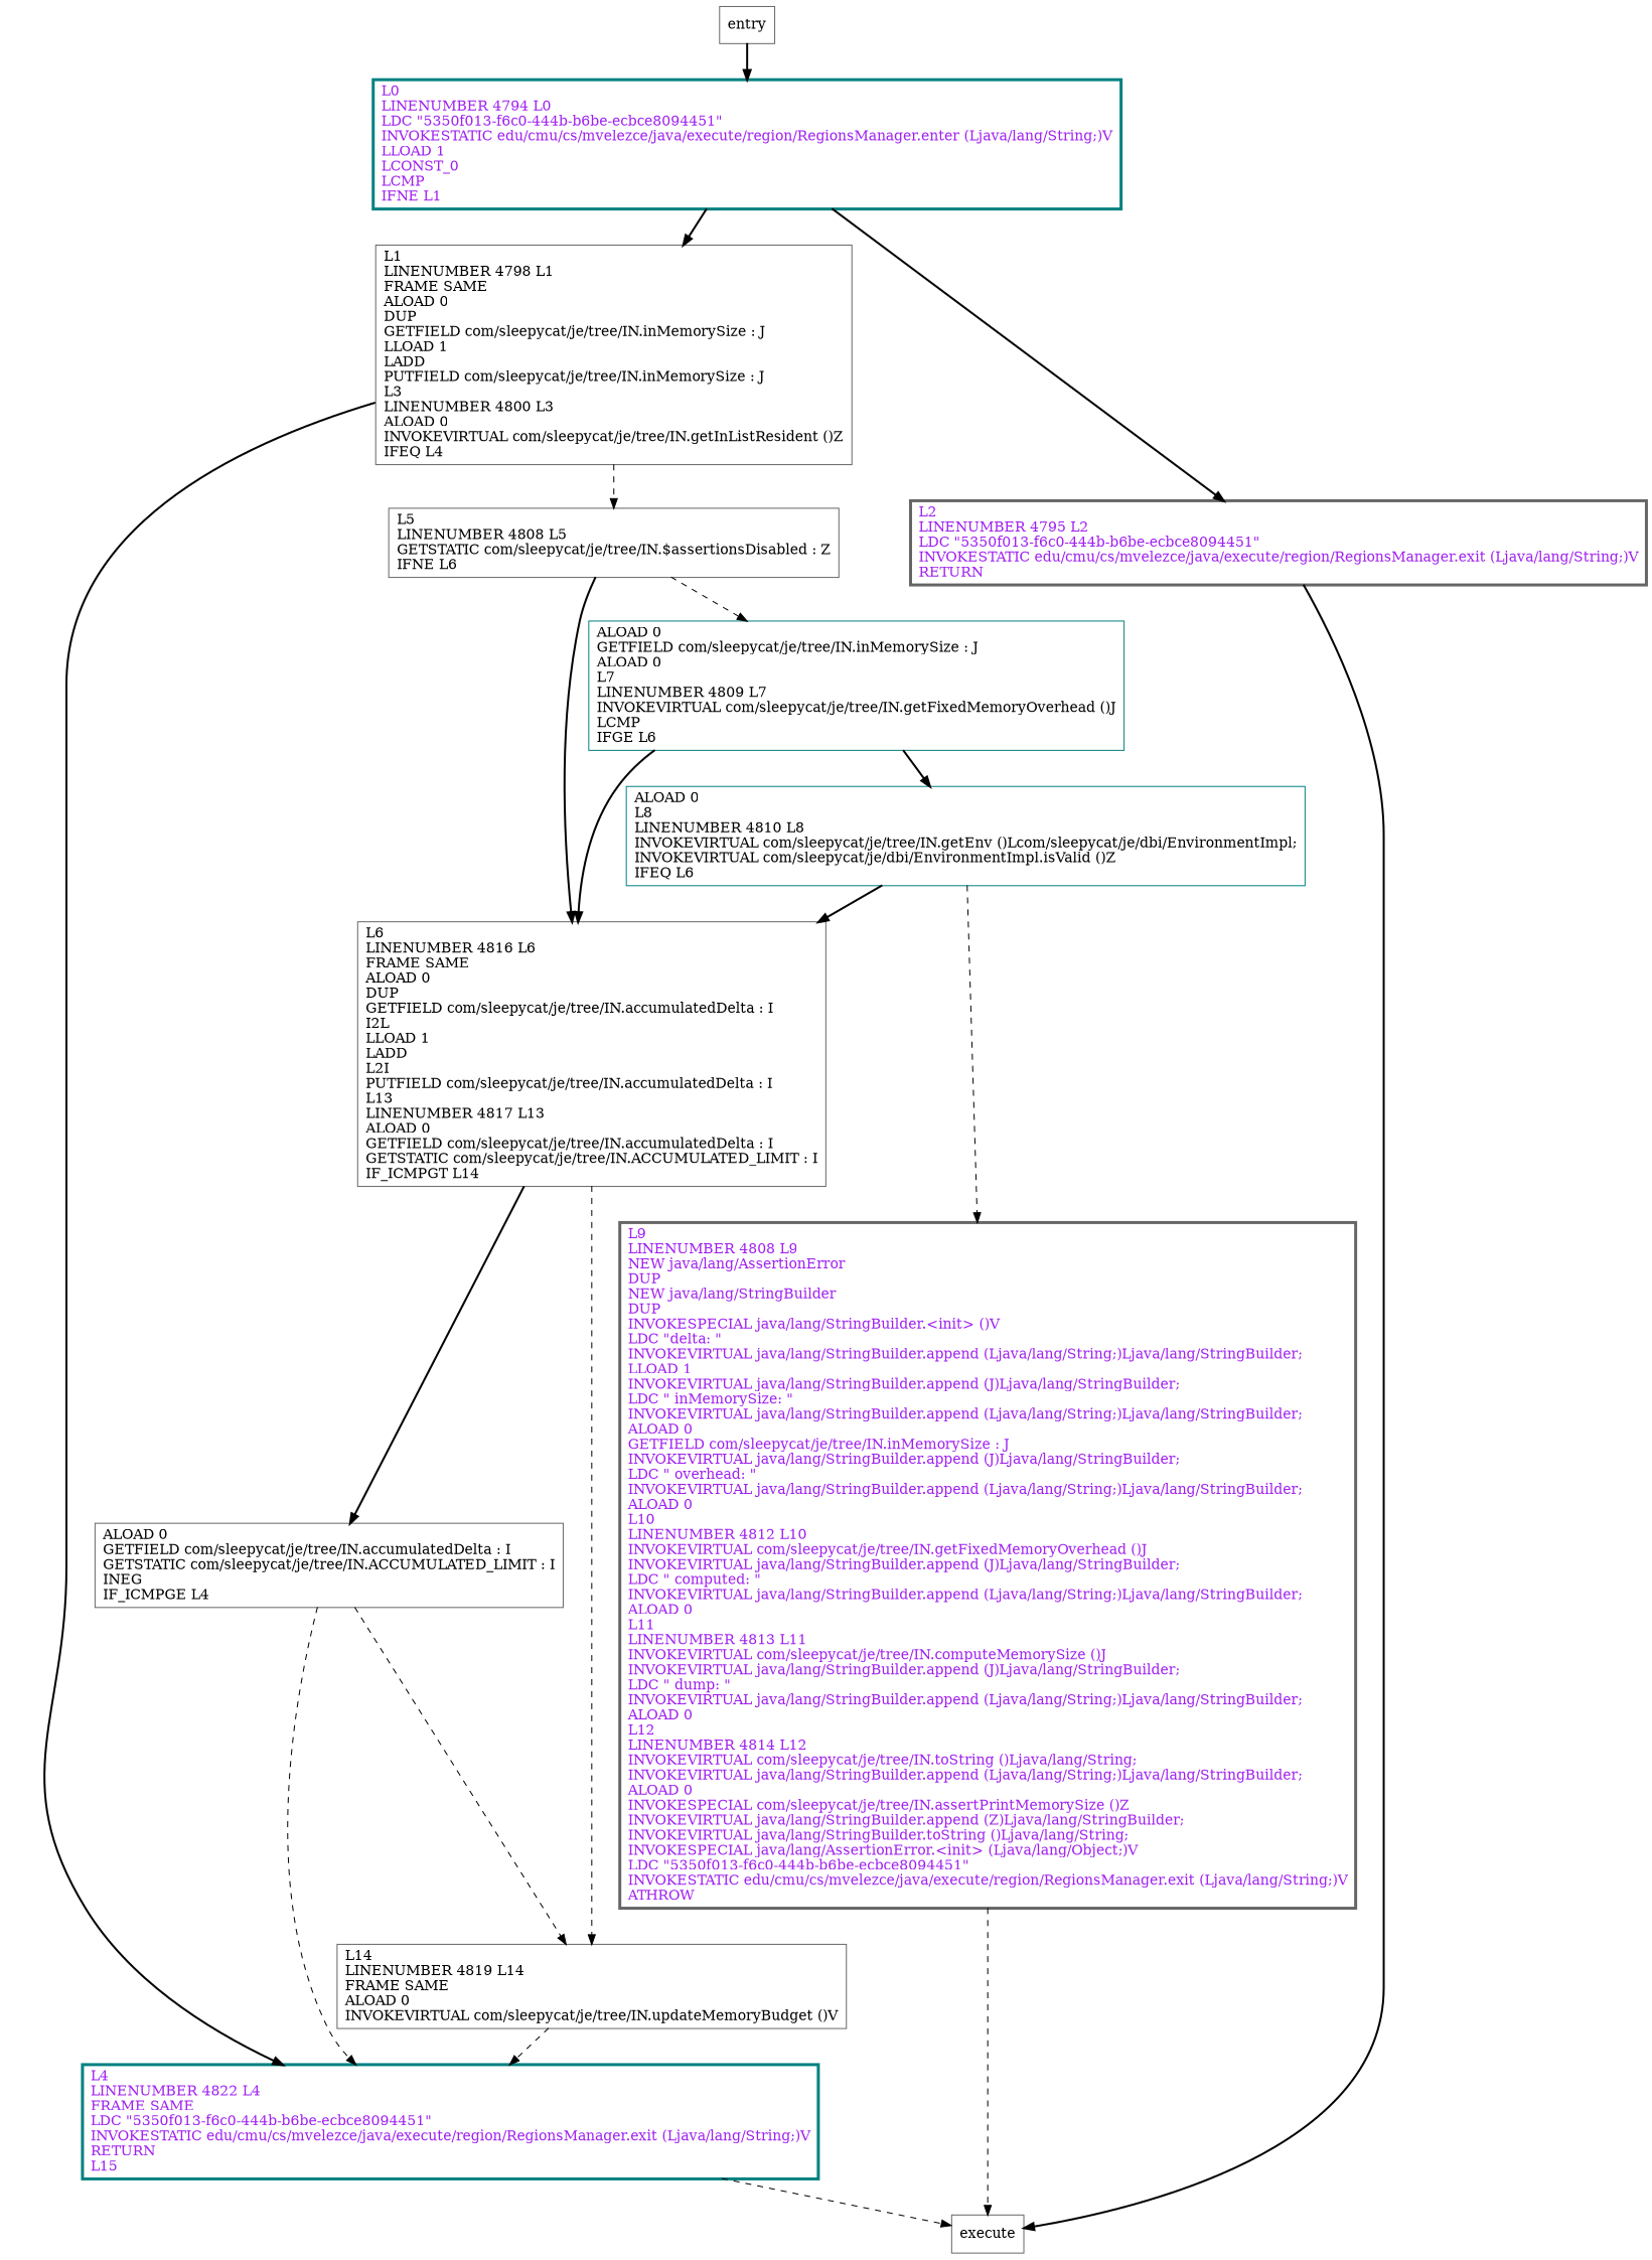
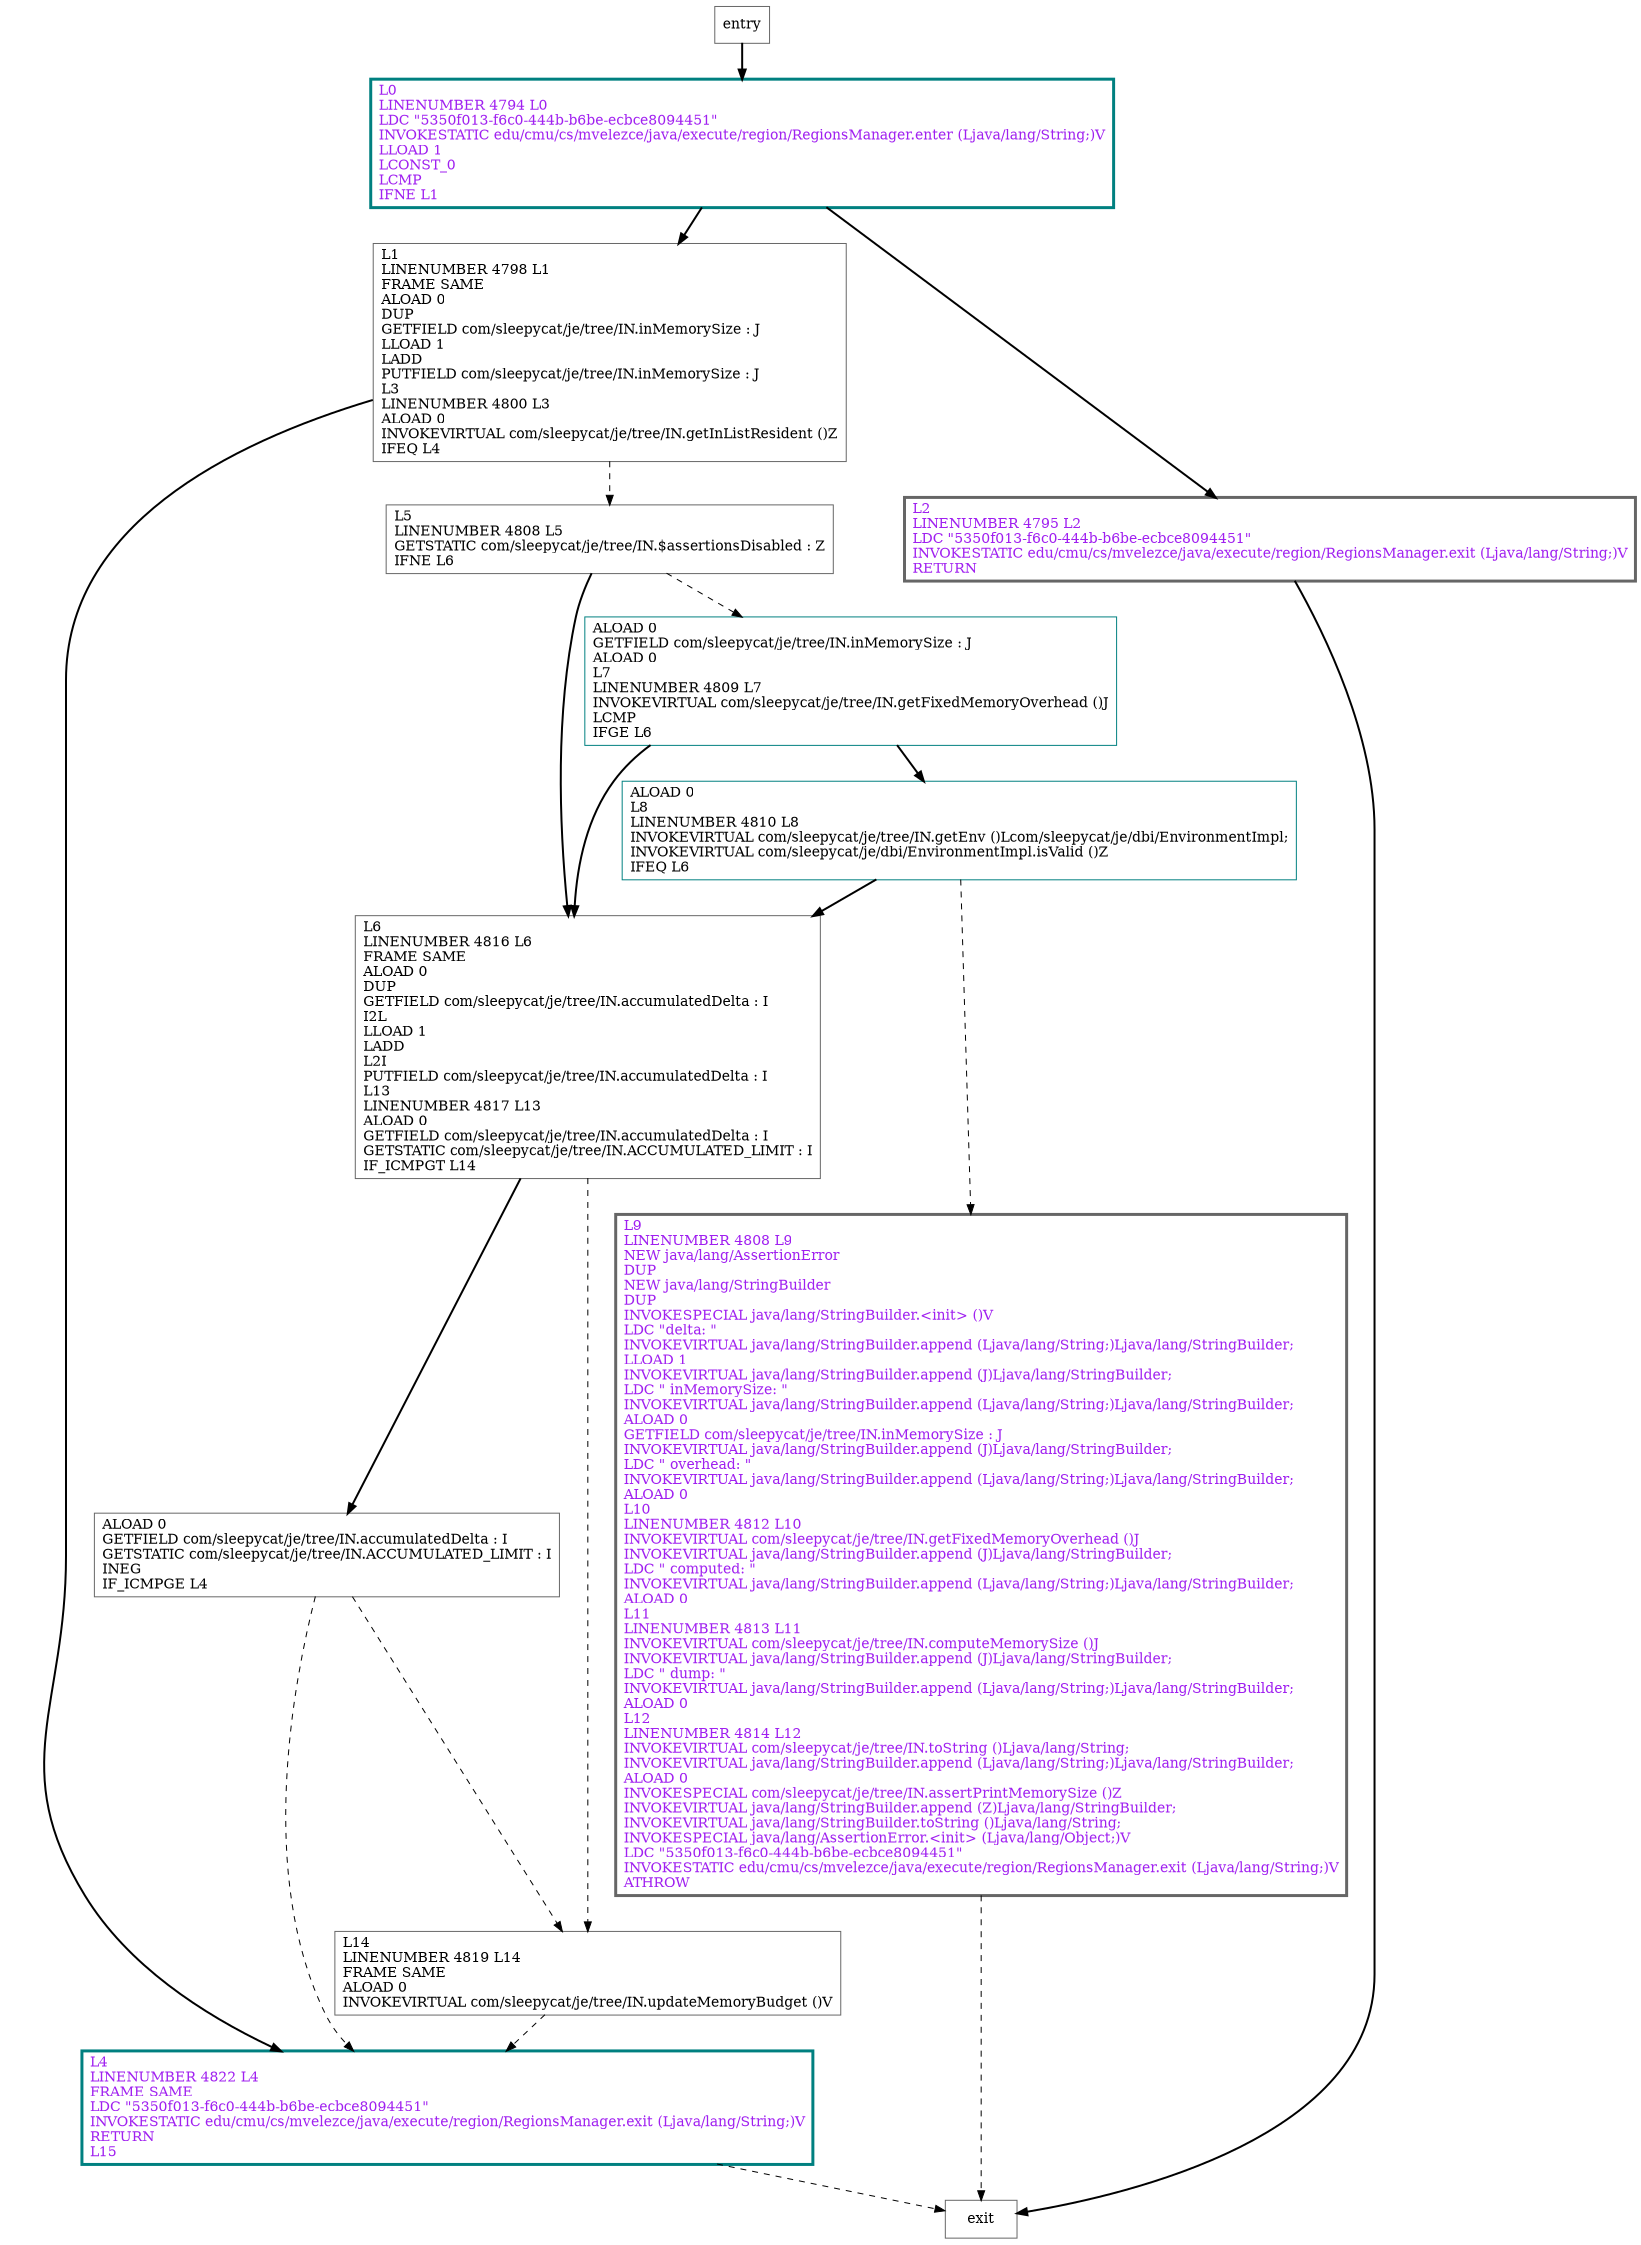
  digraph {
    node [shape=record color=gray40]
    edge [style=bold]
    n1 [label="L1\lLINENUMBER 4798 L1\lFRAME SAME\lALOAD 0\lDUP\lGETFIELD com/sleepycat/je/tree/IN.inMemorySize : J\lLLOAD 1\lLADD\lPUTFIELD com/sleepycat/je/tree/IN.inMemorySize : J\lL3\lLINENUMBER 4800 L3\lALOAD 0\lINVOKEVIRTUAL com/sleepycat/je/tree/IN.getInListResident ()Z\lIFEQ L4\l"]
    n2 [color=teal fontcolor=purple label="L4\lLINENUMBER 4822 L4\lFRAME SAME\lLDC \"5350f013-f6c0-444b-b6be-ecbce8094451\"\lINVOKESTATIC edu/cmu/cs/mvelezce/java/execute/region/RegionsManager.exit (Ljava/lang/String;)V\lRETURN\lL15\l" penwidth=3]
    n3 [label="L5\lLINENUMBER 4808 L5\lGETSTATIC com/sleepycat/je/tree/IN.$assertionsDisabled : Z\lIFNE L6\l"]
    n4 [color=teal fontcolor=purple label="L0\lLINENUMBER 4794 L0\lLDC \"5350f013-f6c0-444b-b6be-ecbce8094451\"\lINVOKESTATIC edu/cmu/cs/mvelezce/java/execute/region/RegionsManager.enter (Ljava/lang/String;)V\lLLOAD 1\lLCONST_0\lLCMP\lIFNE L1\l" penwidth=3]
    n5 [fontcolor=purple label="L2\lLINENUMBER 4795 L2\lLDC \"5350f013-f6c0-444b-b6be-ecbce8094451\"\lINVOKESTATIC edu/cmu/cs/mvelezce/java/execute/region/RegionsManager.exit (Ljava/lang/String;)V\lRETURN\l" penwidth=3]
-   exit [label=execute]
+   exit
    n7 [label="ALOAD 0\lGETFIELD com/sleepycat/je/tree/IN.accumulatedDelta : I\lGETSTATIC com/sleepycat/je/tree/IN.ACCUMULATED_LIMIT : I\lINEG\lIF_ICMPGE L4\l"]
    n8 [label="L14\lLINENUMBER 4819 L14\lFRAME SAME\lALOAD 0\lINVOKEVIRTUAL com/sleepycat/je/tree/IN.updateMemoryBudget ()V\l"]
    n9 [label="ALOAD 0\lL8\lLINENUMBER 4810 L8\lINVOKEVIRTUAL com/sleepycat/je/tree/IN.getEnv ()Lcom/sleepycat/je/dbi/EnvironmentImpl;\lINVOKEVIRTUAL com/sleepycat/je/dbi/EnvironmentImpl.isValid ()Z\lIFEQ L6\l" color=teal]
    n10 [fontcolor=purple label="L9\lLINENUMBER 4808 L9\lNEW java/lang/AssertionError\lDUP\lNEW java/lang/StringBuilder\lDUP\lINVOKESPECIAL java/lang/StringBuilder.\<init\> ()V\lLDC \"delta: \"\lINVOKEVIRTUAL java/lang/StringBuilder.append (Ljava/lang/String;)Ljava/lang/StringBuilder;\lLLOAD 1\lINVOKEVIRTUAL java/lang/StringBuilder.append (J)Ljava/lang/StringBuilder;\lLDC \" inMemorySize: \"\lINVOKEVIRTUAL java/lang/StringBuilder.append (Ljava/lang/String;)Ljava/lang/StringBuilder;\lALOAD 0\lGETFIELD com/sleepycat/je/tree/IN.inMemorySize : J\lINVOKEVIRTUAL java/lang/StringBuilder.append (J)Ljava/lang/StringBuilder;\lLDC \" overhead: \"\lINVOKEVIRTUAL java/lang/StringBuilder.append (Ljava/lang/String;)Ljava/lang/StringBuilder;\lALOAD 0\lL10\lLINENUMBER 4812 L10\lINVOKEVIRTUAL com/sleepycat/je/tree/IN.getFixedMemoryOverhead ()J\lINVOKEVIRTUAL java/lang/StringBuilder.append (J)Ljava/lang/StringBuilder;\lLDC \" computed: \"\lINVOKEVIRTUAL java/lang/StringBuilder.append (Ljava/lang/String;)Ljava/lang/StringBuilder;\lALOAD 0\lL11\lLINENUMBER 4813 L11\lINVOKEVIRTUAL com/sleepycat/je/tree/IN.computeMemorySize ()J\lINVOKEVIRTUAL java/lang/StringBuilder.append (J)Ljava/lang/StringBuilder;\lLDC \" dump: \"\lINVOKEVIRTUAL java/lang/StringBuilder.append (Ljava/lang/String;)Ljava/lang/StringBuilder;\lALOAD 0\lL12\lLINENUMBER 4814 L12\lINVOKEVIRTUAL com/sleepycat/je/tree/IN.toString ()Ljava/lang/String;\lINVOKEVIRTUAL java/lang/StringBuilder.append (Ljava/lang/String;)Ljava/lang/StringBuilder;\lALOAD 0\lINVOKESPECIAL com/sleepycat/je/tree/IN.assertPrintMemorySize ()Z\lINVOKEVIRTUAL java/lang/StringBuilder.append (Z)Ljava/lang/StringBuilder;\lINVOKEVIRTUAL java/lang/StringBuilder.toString ()Ljava/lang/String;\lINVOKESPECIAL java/lang/AssertionError.\<init\> (Ljava/lang/Object;)V\lLDC \"5350f013-f6c0-444b-b6be-ecbce8094451\"\lINVOKESTATIC edu/cmu/cs/mvelezce/java/execute/region/RegionsManager.exit (Ljava/lang/String;)V\lATHROW\l" penwidth=3]
    n11 [label="L6\lLINENUMBER 4816 L6\lFRAME SAME\lALOAD 0\lDUP\lGETFIELD com/sleepycat/je/tree/IN.accumulatedDelta : I\lI2L\lLLOAD 1\lLADD\lL2I\lPUTFIELD com/sleepycat/je/tree/IN.accumulatedDelta : I\lL13\lLINENUMBER 4817 L13\lALOAD 0\lGETFIELD com/sleepycat/je/tree/IN.accumulatedDelta : I\lGETSTATIC com/sleepycat/je/tree/IN.ACCUMULATED_LIMIT : I\lIF_ICMPGT L14\l"]
    n12 [label="ALOAD 0\lGETFIELD com/sleepycat/je/tree/IN.inMemorySize : J\lALOAD 0\lL7\lLINENUMBER 4809 L7\lINVOKEVIRTUAL com/sleepycat/je/tree/IN.getFixedMemoryOverhead ()J\lLCMP\lIFGE L6\l" color=teal]
    entry
    n1 -> n2
    n1 -> n3 [style=dashed]
    n2 -> exit [style=dashed]
    n3 -> n11
    n3 -> n12 [style=dashed]
    n4 -> n1
    n4 -> n5
    n5 -> exit
    n7 -> n2 [style=dashed]
    n7 -> n8 [style=dashed]
    n8 -> n2 [style=dashed]
    n9 -> n10 [style=dashed]
    n9 -> n11
    n10 -> exit [style=dashed]
    n11 -> n7
    n11 -> n8 [style=dashed]
    n12 -> n9
    n12 -> n11
    entry -> n4
  }
